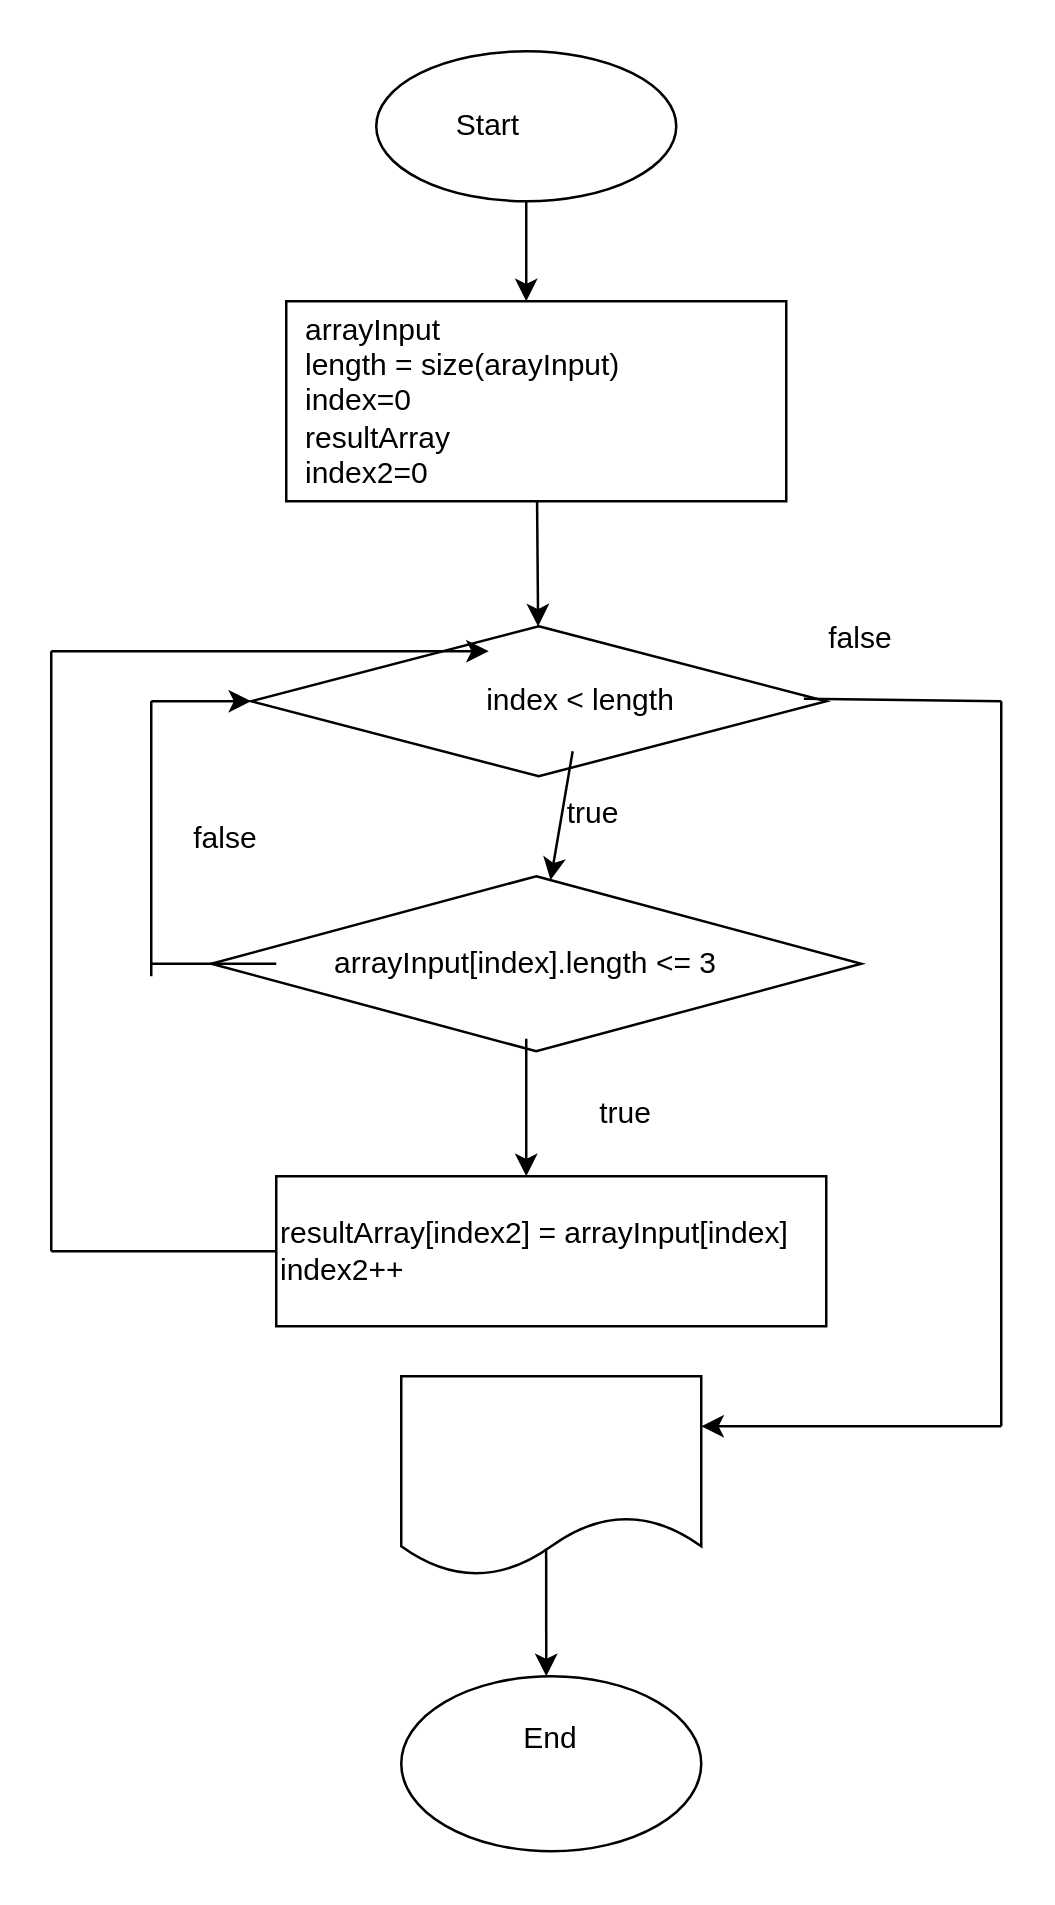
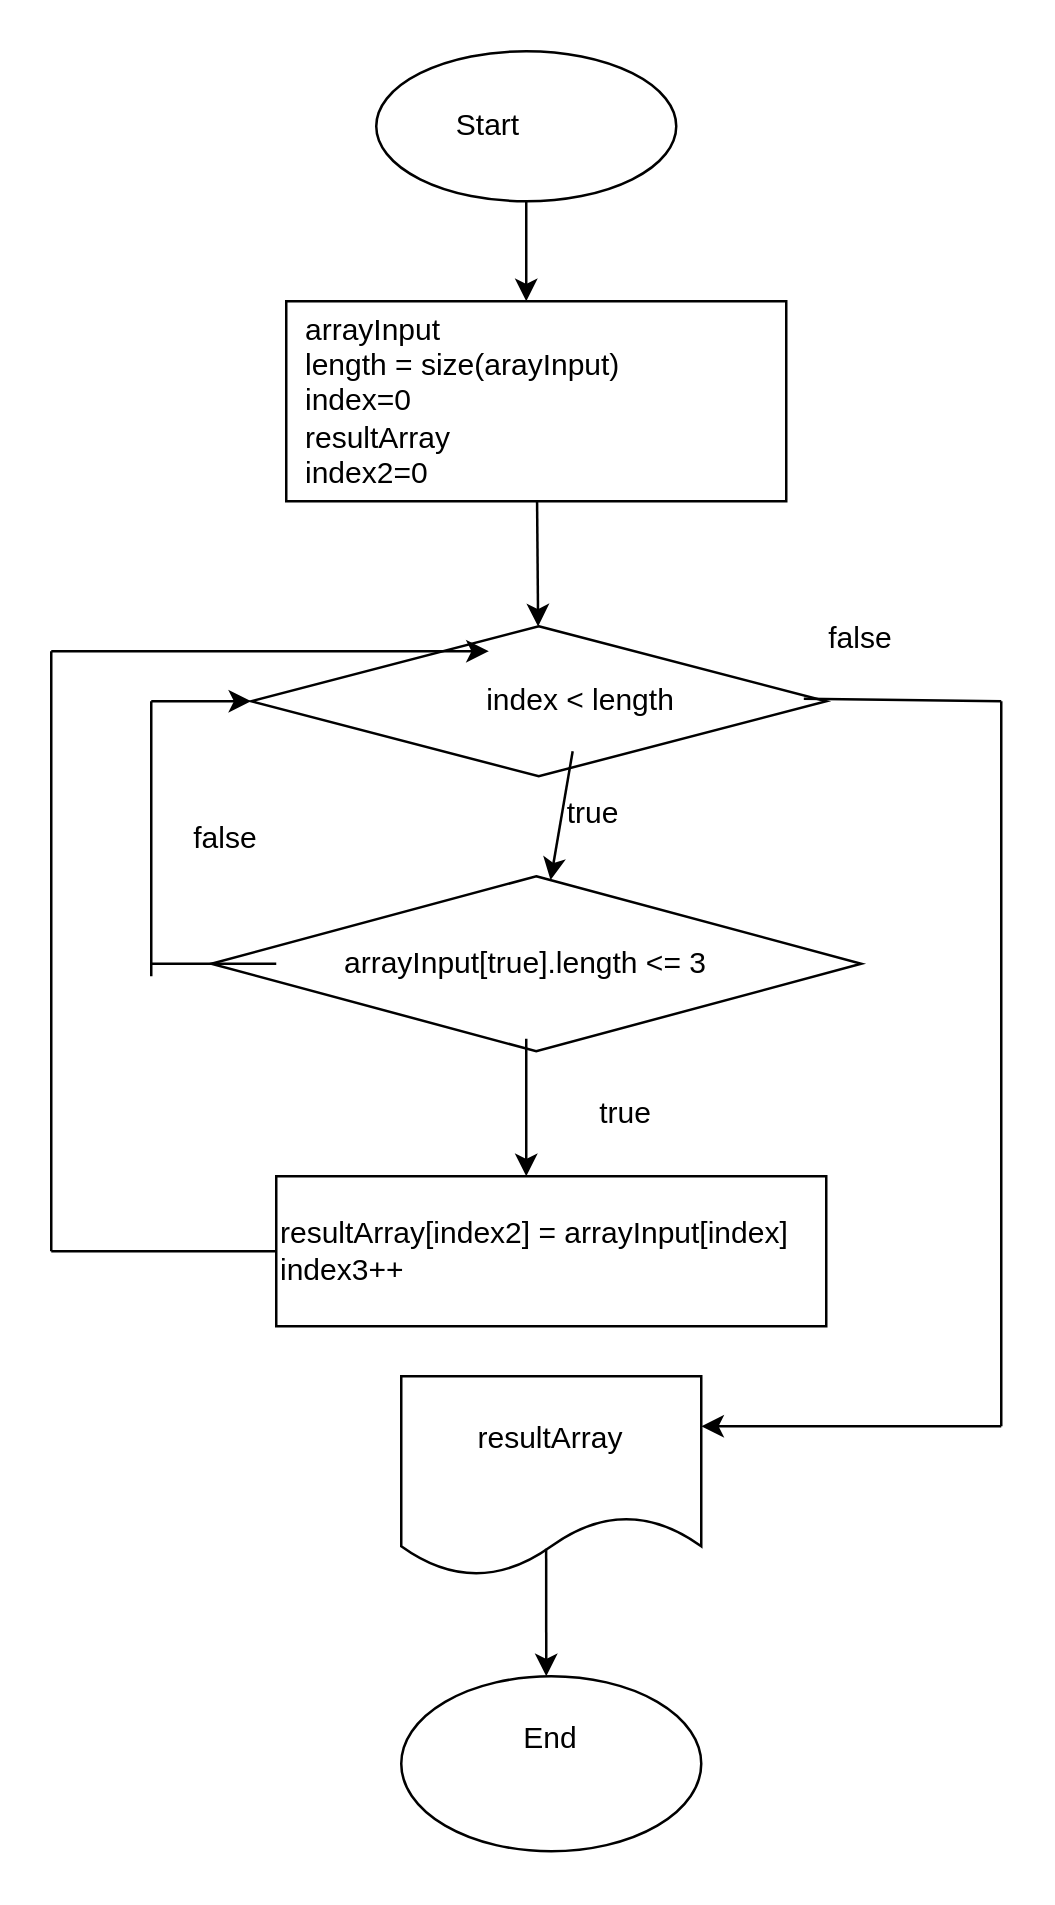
  <mxCell id="0" />
  <mxCell id="1" parent="0" />
  <mxCell id="2" value="" style="ellipse;whiteSpace=wrap;html=1;" parent="1" vertex="1"><mxGeometry x="150" y="20" width="120" height="60" as="geometry" /></mxCell>
  <mxCell id="3" value="" style="edgeStyle=none;html=1;exitX=0.5;exitY=1;exitDx=0;exitDy=0;" parent="1" source="2" edge="1"><mxGeometry relative="1" as="geometry"><mxPoint x="210" y="120" as="targetPoint" /></mxGeometry></mxCell>
  <mxCell id="4" value="Start" style="text;html=1;strokeColor=none;fillColor=none;align=center;verticalAlign=middle;whiteSpace=wrap;rounded=0;" parent="1" vertex="1"><mxGeometry x="155" y="35" width="80" height="30" as="geometry" /></mxCell>
  <mxCell id="5" value="" style="edgeStyle=none;html=1;" parent="1" source="6" target="8" edge="1"><mxGeometry relative="1" as="geometry"><mxPoint x="214" y="250" as="targetPoint" /></mxGeometry></mxCell>
  <mxCell id="6" value="" style="rounded=0;whiteSpace=wrap;html=1;" parent="1" vertex="1"><mxGeometry x="114" y="120" width="200" height="80" as="geometry" /></mxCell>
  <mxCell id="7" value="&lt;br&gt;" style="text;html=1;strokeColor=none;fillColor=none;align=left;verticalAlign=middle;whiteSpace=wrap;rounded=0;" parent="1" vertex="1"><mxGeometry x="114" y="120" width="196" height="80" as="geometry" /></mxCell>
  <mxCell id="8" value="" style="rhombus;whiteSpace=wrap;html=1;" parent="1" vertex="1"><mxGeometry x="100" y="250" width="230" height="60" as="geometry" /></mxCell>
  <mxCell id="9" value="arrayInput&lt;br&gt;length = size(arayInput)&lt;br&gt;index=0&lt;br&gt;resultArray&lt;br&gt;index2=0" style="text;html=1;strokeColor=none;fillColor=none;align=left;verticalAlign=middle;whiteSpace=wrap;rounded=0;" parent="1" vertex="1"><mxGeometry x="120" y="120" width="190" height="80" as="geometry" /></mxCell>
  <mxCell id="10" value="" style="edgeStyle=none;html=1;" parent="1" source="11" target="12" edge="1"><mxGeometry relative="1" as="geometry" /></mxCell>
  <mxCell id="11" value="index &amp;lt; length" style="text;html=1;strokeColor=none;fillColor=none;align=center;verticalAlign=middle;whiteSpace=wrap;rounded=0;" parent="1" vertex="1"><mxGeometry x="177" y="260" width="110" height="40" as="geometry" /></mxCell>
  <mxCell id="12" value="" style="rhombus;whiteSpace=wrap;html=1;" parent="1" vertex="1"><mxGeometry x="84" y="350" width="260" height="70" as="geometry" /></mxCell>
  <mxCell id="13" value="true" style="text;html=1;strokeColor=none;fillColor=none;align=center;verticalAlign=middle;whiteSpace=wrap;rounded=0;" parent="1" vertex="1"><mxGeometry x="207" y="310" width="60" height="30" as="geometry" /></mxCell>
  <mxCell id="14" value="" style="edgeStyle=none;html=1;" parent="1" source="15" edge="1"><mxGeometry relative="1" as="geometry"><mxPoint x="210" y="470" as="targetPoint" /></mxGeometry></mxCell>
- <mxCell id="15" value="arrayInput[index].length &amp;lt;= 3" style="text;html=1;strokeColor=none;fillColor=none;align=center;verticalAlign=middle;whiteSpace=wrap;rounded=0;" parent="1" vertex="1"><mxGeometry x="110" y="355" width="200" height="60" as="geometry" /></mxCell>
+ <mxCell id="15" value="arrayInput[true].length &amp;lt;= 3" style="text;html=1;strokeColor=none;fillColor=none;align=center;verticalAlign=middle;whiteSpace=wrap;rounded=0;" parent="1" vertex="1"><mxGeometry x="110" y="355" width="200" height="60" as="geometry" /></mxCell>
  <mxCell id="16" value="" style="whiteSpace=wrap;html=1;" parent="1" vertex="1"><mxGeometry x="110" y="470" width="220" height="60" as="geometry" /></mxCell>
- <mxCell id="17" value="resultArray[index2] = arrayInput[index]&lt;br&gt;index2++" style="text;html=1;strokeColor=none;fillColor=none;align=left;verticalAlign=middle;whiteSpace=wrap;rounded=0;" parent="1" vertex="1"><mxGeometry x="110" y="470" width="220" height="60" as="geometry" /></mxCell>
+ <mxCell id="17" value="resultArray[index2] = arrayInput[index]&lt;br&gt;index3++" style="text;html=1;strokeColor=none;fillColor=none;align=left;verticalAlign=middle;whiteSpace=wrap;rounded=0;" parent="1" vertex="1"><mxGeometry x="110" y="470" width="220" height="60" as="geometry" /></mxCell>
  <mxCell id="18" value="true" style="text;html=1;strokeColor=none;fillColor=none;align=center;verticalAlign=middle;whiteSpace=wrap;rounded=0;" parent="1" vertex="1"><mxGeometry x="220" y="430" width="60" height="30" as="geometry" /></mxCell>
  <mxCell id="19" value="" style="endArrow=none;html=1;entryX=0;entryY=0.5;entryDx=0;entryDy=0;" parent="1" target="15" edge="1"><mxGeometry width="50" height="50" relative="1" as="geometry"><mxPoint x="60" y="385" as="sourcePoint" /><mxPoint x="90" y="380" as="targetPoint" /></mxGeometry></mxCell>
  <mxCell id="20" value="" style="endArrow=none;html=1;" parent="1" edge="1"><mxGeometry width="50" height="50" relative="1" as="geometry"><mxPoint x="60" y="390" as="sourcePoint" /><mxPoint x="60" y="280" as="targetPoint" /></mxGeometry></mxCell>
  <mxCell id="21" value="" style="endArrow=classic;html=1;entryX=0;entryY=0.5;entryDx=0;entryDy=0;" parent="1" target="8" edge="1"><mxGeometry width="50" height="50" relative="1" as="geometry"><mxPoint x="60" y="280" as="sourcePoint" /><mxPoint x="250" y="330" as="targetPoint" /></mxGeometry></mxCell>
  <mxCell id="22" value="false" style="text;html=1;strokeColor=none;fillColor=none;align=center;verticalAlign=middle;whiteSpace=wrap;rounded=0;" parent="1" vertex="1"><mxGeometry x="314" y="240" width="60" height="30" as="geometry" /></mxCell>
  <mxCell id="23" value="false" style="text;html=1;strokeColor=none;fillColor=none;align=center;verticalAlign=middle;whiteSpace=wrap;rounded=0;" parent="1" vertex="1"><mxGeometry x="60" y="320" width="60" height="30" as="geometry" /></mxCell>
  <mxCell id="24" value="" style="endArrow=none;html=1;" parent="1" edge="1"><mxGeometry width="50" height="50" relative="1" as="geometry"><mxPoint x="20" y="500" as="sourcePoint" /><mxPoint x="110" y="500" as="targetPoint" /></mxGeometry></mxCell>
  <mxCell id="25" value="" style="endArrow=none;html=1;" parent="1" edge="1"><mxGeometry width="50" height="50" relative="1" as="geometry"><mxPoint x="20" y="500" as="sourcePoint" /><mxPoint x="20" y="260" as="targetPoint" /></mxGeometry></mxCell>
  <mxCell id="26" value="" style="endArrow=classic;html=1;entryX=0.164;entryY=0;entryDx=0;entryDy=0;entryPerimeter=0;" parent="1" target="11" edge="1"><mxGeometry width="50" height="50" relative="1" as="geometry"><mxPoint x="20" y="260" as="sourcePoint" /><mxPoint x="250" y="230" as="targetPoint" /></mxGeometry></mxCell>
  <mxCell id="27" value="" style="endArrow=none;html=1;exitX=0.961;exitY=0.483;exitDx=0;exitDy=0;exitPerimeter=0;" parent="1" source="8" edge="1"><mxGeometry width="50" height="50" relative="1" as="geometry"><mxPoint x="330" y="280" as="sourcePoint" /><mxPoint x="400" y="280" as="targetPoint" /></mxGeometry></mxCell>
  <mxCell id="28" value="" style="endArrow=none;html=1;" parent="1" edge="1"><mxGeometry width="50" height="50" relative="1" as="geometry"><mxPoint x="400" y="280" as="sourcePoint" /><mxPoint x="400" y="570" as="targetPoint" /></mxGeometry></mxCell>
  <mxCell id="29" value="" style="endArrow=classic;html=1;entryX=1;entryY=0.25;entryDx=0;entryDy=0;" parent="1" target="30" edge="1"><mxGeometry width="50" height="50" relative="1" as="geometry"><mxPoint x="400" y="570" as="sourcePoint" /><mxPoint x="300" y="570" as="targetPoint" /></mxGeometry></mxCell>
  <mxCell id="30" value="" style="shape=document;whiteSpace=wrap;html=1;boundedLbl=1;" parent="1" vertex="1"><mxGeometry x="160" y="550" width="120" height="80" as="geometry" /></mxCell>
+ <mxCell id="31" value="resultArray" style="text;html=1;strokeColor=none;fillColor=none;align=center;verticalAlign=middle;whiteSpace=wrap;rounded=0;" parent="1" vertex="1"><mxGeometry x="160" y="550" width="120" height="50" as="geometry" /></mxCell>
  <mxCell id="32" value="" style="ellipse;whiteSpace=wrap;html=1;" parent="1" vertex="1"><mxGeometry x="160" y="670" width="120" height="70" as="geometry" /></mxCell>
  <mxCell id="33" value="End" style="text;html=1;strokeColor=none;fillColor=none;align=center;verticalAlign=middle;whiteSpace=wrap;rounded=0;" parent="1" vertex="1"><mxGeometry x="190" y="680" width="60" height="30" as="geometry" /></mxCell>
  <mxCell id="34" value="" style="endArrow=classic;html=1;exitX=0.483;exitY=0.863;exitDx=0;exitDy=0;exitPerimeter=0;" parent="1" source="30" edge="1"><mxGeometry width="50" height="50" relative="1" as="geometry"><mxPoint x="200" y="720" as="sourcePoint" /><mxPoint x="218" y="670" as="targetPoint" /></mxGeometry></mxCell>
